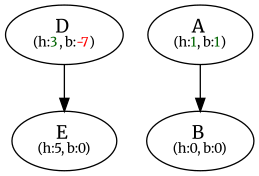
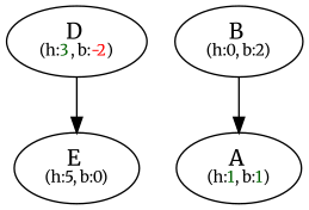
  digraph {
    fontname=Merriweather
    node [fontname=Merriweather]
    edge [fontname=Merriweather]
-   n1 [label=<D <br/><font point-size="10">(h:<font color="darkgreen">3</font>, b:<font color="red">-7</font>)</font>>]
+   n1 [label=<D <br/><font point-size="10">(h:<font color="darkgreen">3</font>, b:<font color="red">-2</font>)</font>>]
    n2 [label=<E <br/><font point-size="10">(h:5, b:0)</font>>]
    n3 [label=<A <br/><font point-size="10">(h:<font color="darkgreen">1</font>, b:<font color="darkgreen">1</font>)</font>>]
-   n4 [label=<B <br/><font point-size="10">(h:0, b:0)</font>>]
+   n4 [label=<B <br/><font point-size="10">(h:0, b:2)</font>>]
    n1 -> n2
-   n3 -> n4
+   n4 -> n3
  }
